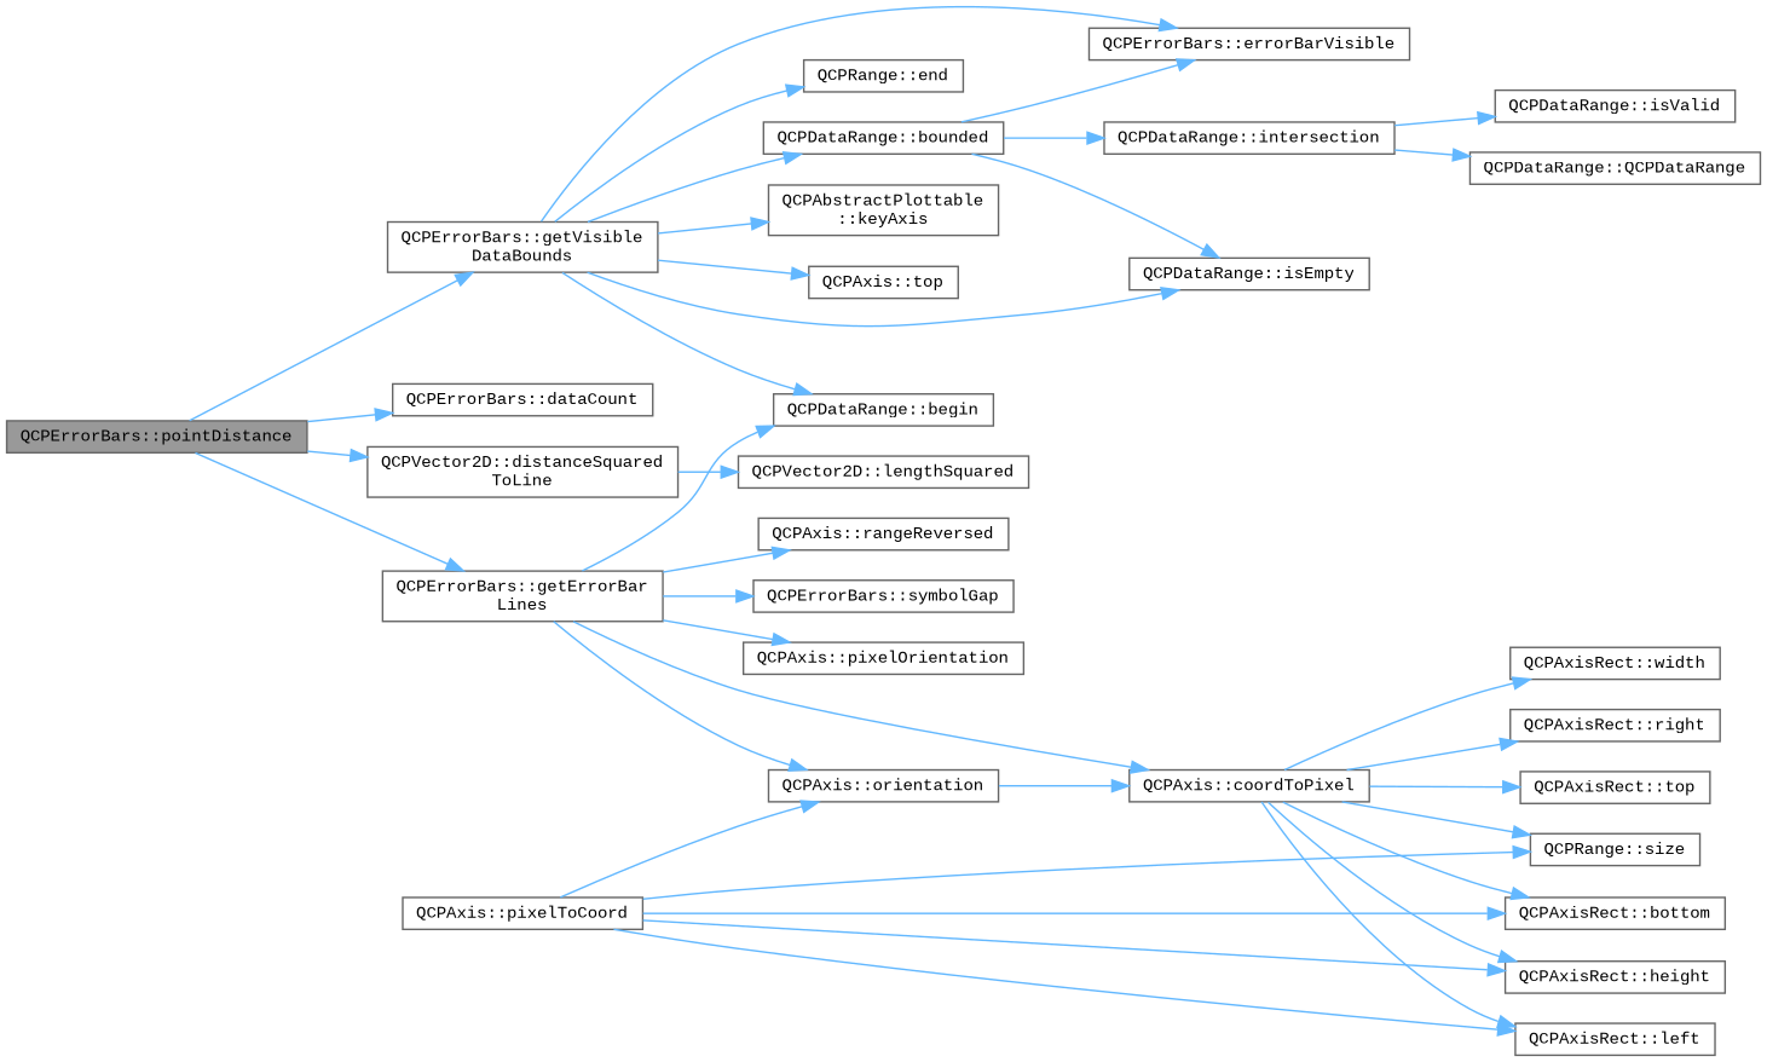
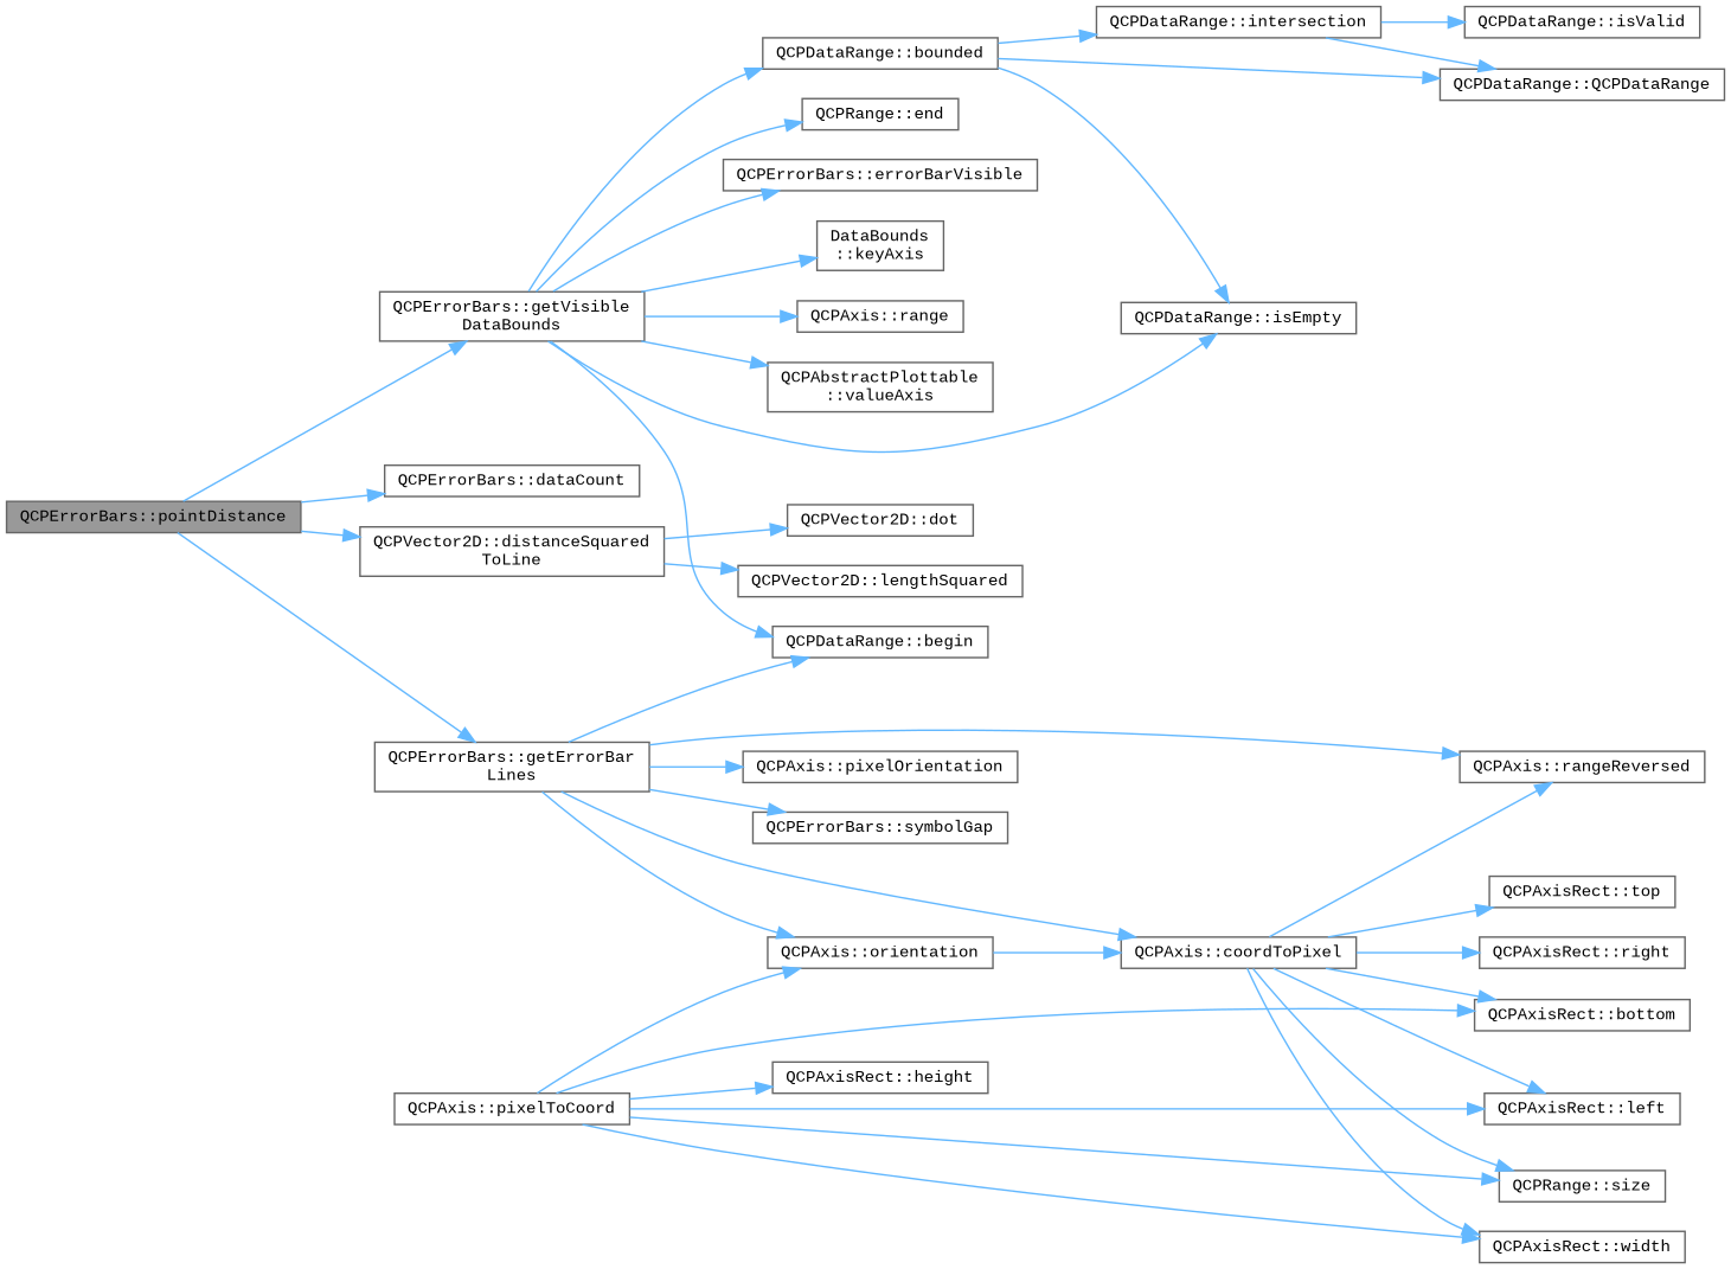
  digraph {
    fontname="Liberation Mono"
    rankdir=LR
    node [color=grey40 fillcolor=white fontname="Liberation Mono" fontsize=10 shape=box style=filled]
    edge [color=steelblue1 fontname="Liberation Mono" fontsize=10 labelfontname=Helvetica labelfontsize=10 style=solid]
    n1 [color=gray40 fillcolor=grey60 fontcolor=black height=0.2 label="QCPErrorBars::pointDistance" width=0.4]
    n2 [height=0.2 label="QCPErrorBars::dataCount" width=0.4]
    n3 [height=0.2 label="QCPVector2D::distanceSquared\lToLine" width=0.4]
    n4 [height=0.2 label="QCPErrorBars::getErrorBar\lLines" width=0.4]
    n5 [height=0.2 label="QCPErrorBars::getVisible\lDataBounds" width=0.4]
+   n6 [height=0.2 label="QCPVector2D::dot" width=0.4]
    n7 [height=0.2 label="QCPVector2D::lengthSquared" width=0.4]
    n8 [height=0.2 label="QCPAxis::coordToPixel" width=0.4]
    n9 [height=0.2 label="QCPAxis::orientation" width=0.4]
    n10 [height=0.2 label="QCPAxis::pixelOrientation" width=0.4]
    n11 [height=0.2 label="QCPAxis::rangeReversed" width=0.4]
    n12 [height=0.2 label="QCPErrorBars::symbolGap" width=0.4]
    n13 [height=0.2 label="QCPDataRange::begin" width=0.4]
    n14 [height=0.2 label="QCPDataRange::bounded" width=0.4]
    n15 [height=0.2 label="QCPDataRange::isEmpty" width=0.4]
    n16 [height=0.2 label="QCPRange::end" width=0.4]
    n17 [height=0.2 label="QCPErrorBars::errorBarVisible" width=0.4]
-   n18 [height=0.2 label="QCPAbstractPlottable\l::keyAxis" width=0.4]
-   n19 [height=0.2 label="QCPAxis::top" width=0.4]
+   n18 [height=0.2 label="DataBounds\l::keyAxis" width=0.4]
+   n19 [height=0.2 label="QCPAxis::range" width=0.4]
+   n20 [height=0.2 label="QCPAbstractPlottable\l::valueAxis" width=0.4]
    n21 [height=0.2 label="QCPAxisRect::bottom" width=0.4]
    n22 [height=0.2 label="QCPAxisRect::height" width=0.4]
    n23 [height=0.2 label="QCPAxisRect::left" width=0.4]
    n24 [height=0.2 label="QCPAxisRect::right" width=0.4]
    n25 [height=0.2 label="QCPRange::size" width=0.4]
    n26 [height=0.2 label="QCPAxisRect::top" width=0.4]
    n27 [height=0.2 label="QCPAxisRect::width" width=0.4]
    n28 [height=0.2 label="QCPAxis::pixelToCoord" width=0.4]
    n29 [height=0.2 label="QCPDataRange::intersection" width=0.4]
    n30 [height=0.2 label="QCPDataRange::QCPDataRange" width=0.4]
    n31 [height=0.2 label="QCPDataRange::isValid" width=0.4]
    n1 -> n2
    n1 -> n3
    n1 -> n4
    n1 -> n5
+   n3 -> n6
    n3 -> n7
    n4 -> n8
    n4 -> n9
    n4 -> n10
    n4 -> n11
    n4 -> n12
    n4 -> n13
    n5 -> n13
    n5 -> n14
    n5 -> n15
    n5 -> n16
    n5 -> n17
    n5 -> n18
    n5 -> n19
+   n5 -> n20
    n8 -> n21
-   n8 -> n22
+   n8 -> n11
    n8 -> n23
    n8 -> n24
    n8 -> n25
    n8 -> n26
    n8 -> n27
    n9 -> n8
    n14 -> n15
    n14 -> n29
-   n14 -> n17
+   n14 -> n30
    n28 -> n9
    n28 -> n21
    n28 -> n22
    n28 -> n23
    n28 -> n25
+   n28 -> n27
    n29 -> n30
    n29 -> n31
  }
